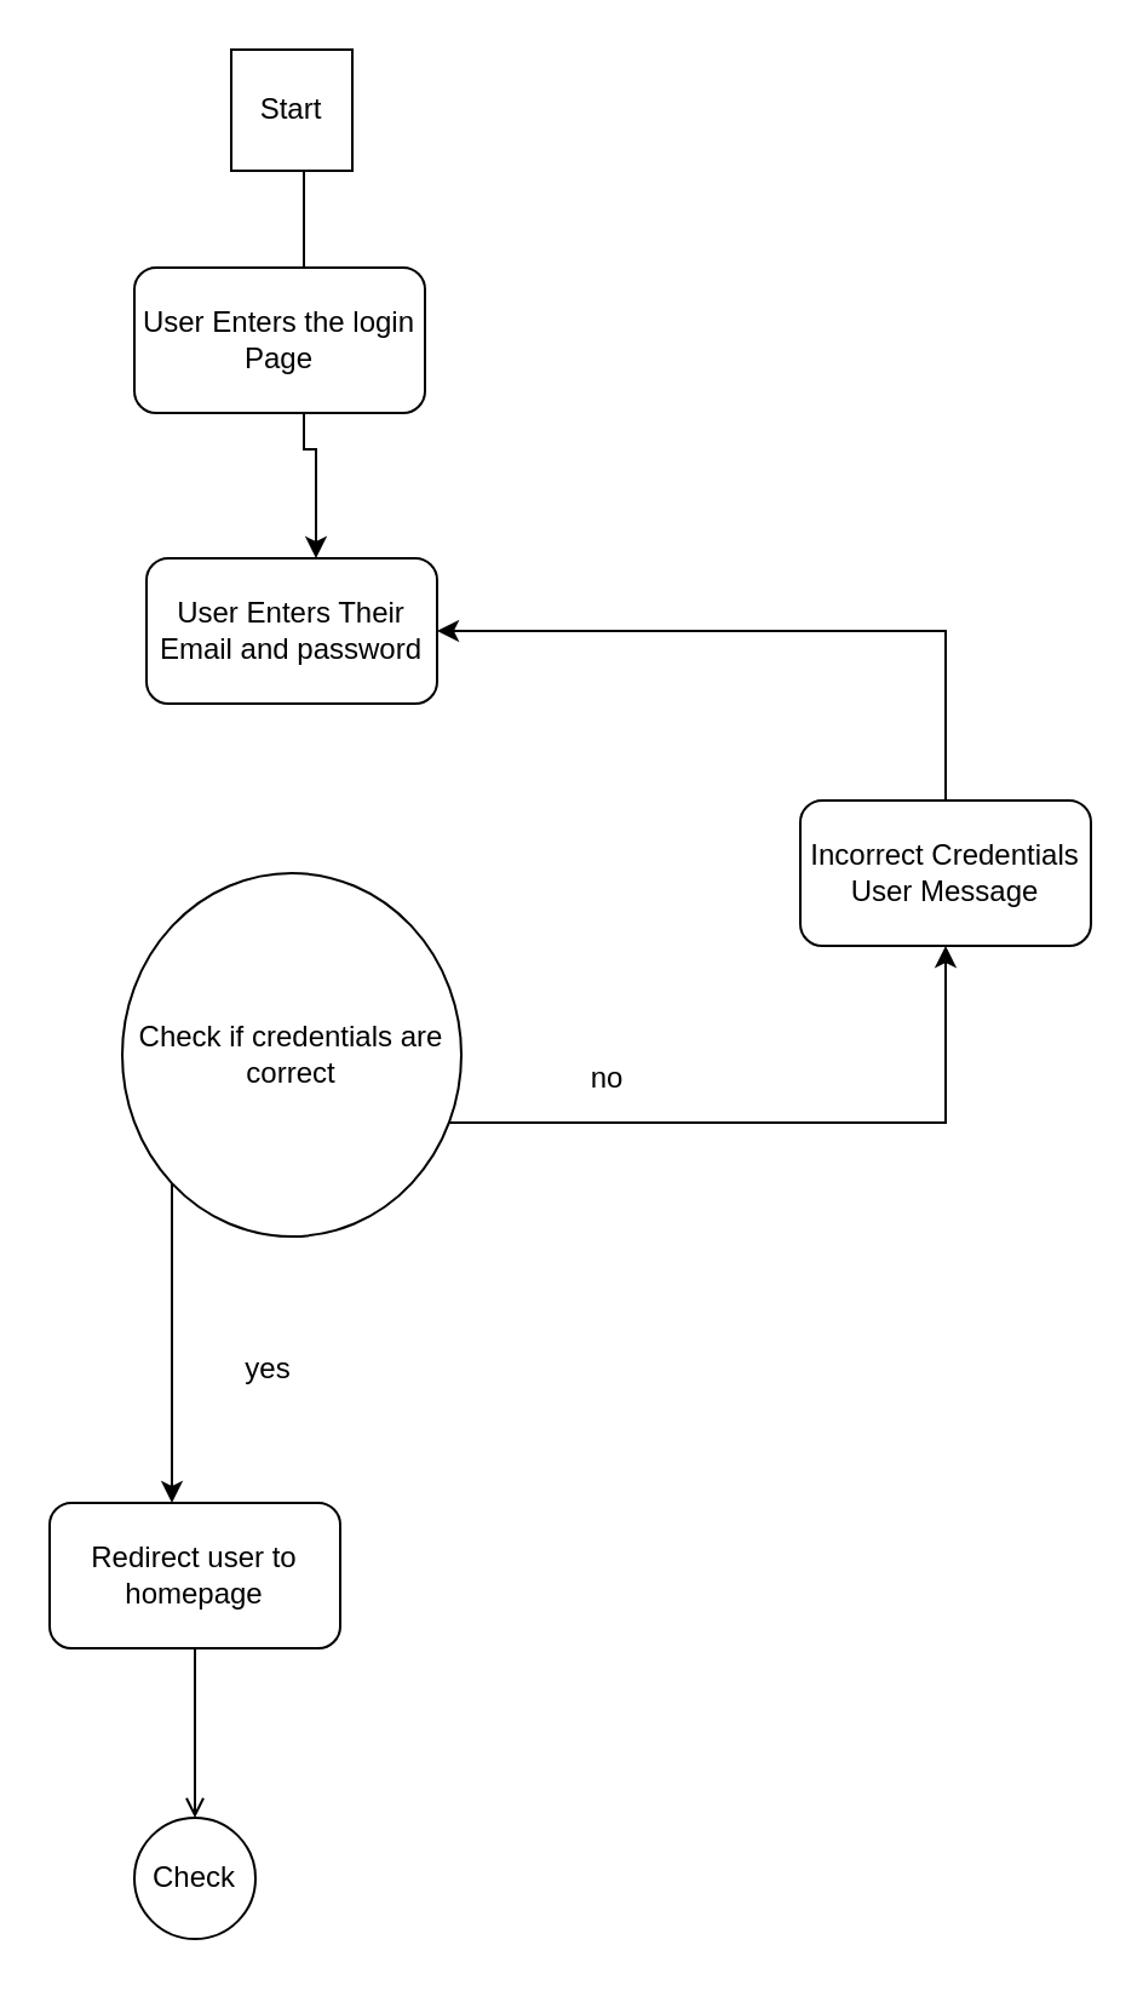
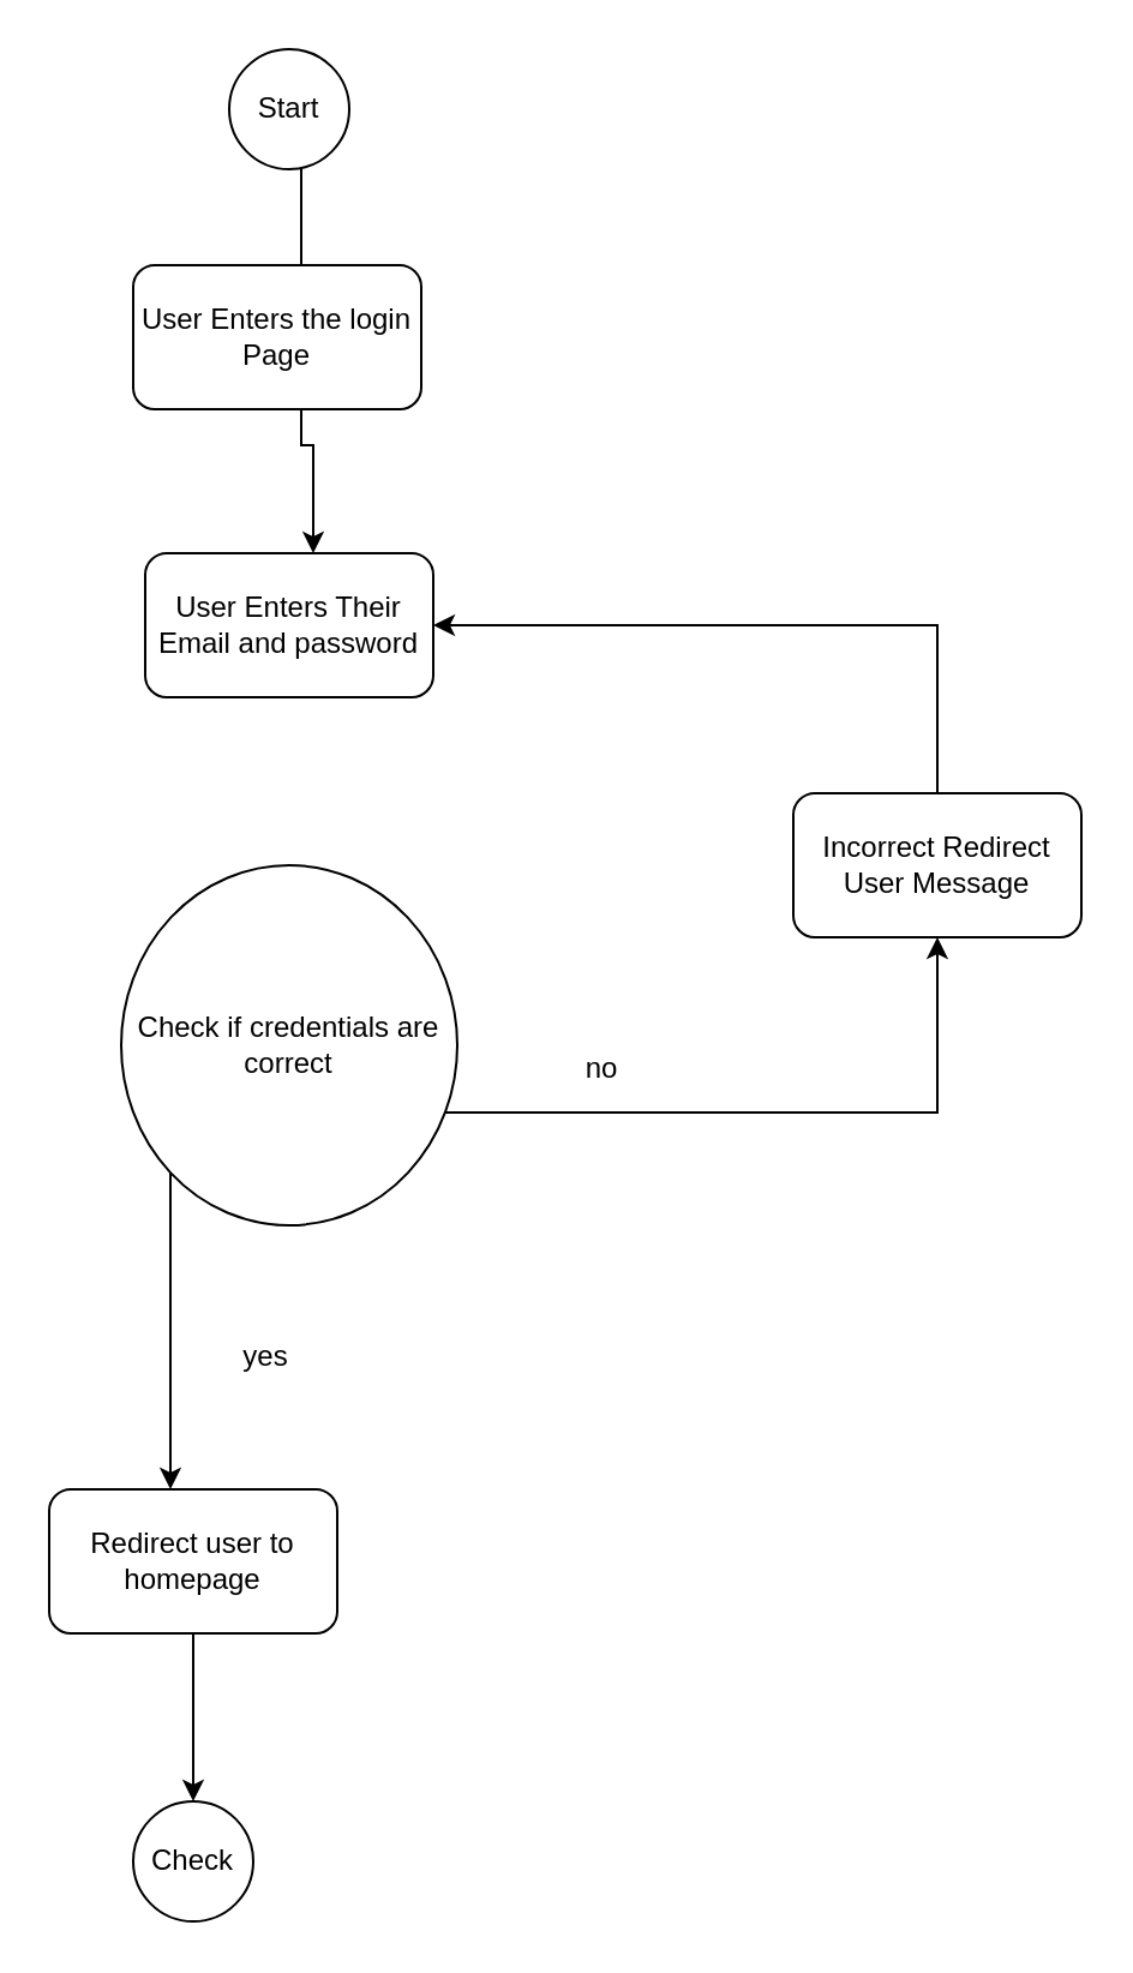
  <mxCell id="0" />
  <mxCell id="1" parent="0" />
  <mxCell id="2" style="edgeStyle=orthogonalEdgeStyle;rounded=0;orthogonalLoop=1;jettySize=auto;html=1;" edge="1" parent="1" source="3" target="4"><mxGeometry relative="1" as="geometry"><Array as="points"><mxPoint x="125" y="185" /><mxPoint x="130" y="185" /></Array></mxGeometry></mxCell>
- <mxCell id="3" value="Start" style="whiteSpace=wrap;html=1;aspect=fixed;flipH=1;flipV=0;rounded=0;" vertex="1" parent="1"><mxGeometry x="95" y="20" width="50" height="50" as="geometry" /></mxCell>
+ <mxCell id="3" value="Start" style="ellipse;whiteSpace=wrap;html=1;aspect=fixed;flipH=1;flipV=0;" vertex="1" parent="1"><mxGeometry x="95" y="20" width="50" height="50" as="geometry" /></mxCell>
  <mxCell id="4" value="User Enters Their Email and password" style="rounded=1;whiteSpace=wrap;html=1;" vertex="1" parent="1"><mxGeometry x="60" y="230" width="120" height="60" as="geometry" /></mxCell>
  <mxCell id="5" style="edgeStyle=orthogonalEdgeStyle;rounded=0;orthogonalLoop=1;jettySize=auto;html=1;exitX=0;exitY=1;exitDx=0;exitDy=0;" edge="1" parent="1" source="7" target="9"><mxGeometry relative="1" as="geometry"><Array as="points"><mxPoint x="85" y="650" /></Array></mxGeometry></mxCell>
  <mxCell id="6" style="edgeStyle=orthogonalEdgeStyle;rounded=0;orthogonalLoop=1;jettySize=auto;html=1;exitX=1;exitY=1;exitDx=0;exitDy=0;" edge="1" parent="1" source="7" target="12"><mxGeometry relative="1" as="geometry"><mxPoint x="330" y="450" as="targetPoint" /><Array as="points"><mxPoint x="390" y="463" /></Array></mxGeometry></mxCell>
  <mxCell id="7" value="Check if credentials are correct" style="ellipse;whiteSpace=wrap;html=1;" vertex="1" parent="1"><mxGeometry x="50" y="360" width="140" height="150" as="geometry" /></mxCell>
- <mxCell id="8" style="edgeStyle=orthogonalEdgeStyle;rounded=0;orthogonalLoop=1;jettySize=auto;html=1;exitX=0.5;exitY=1;exitDx=0;exitDy=0;entryX=0.5;entryY=0;entryDx=0;entryDy=0;endArrow=open;" edge="1" parent="1" source="9" target="14"><mxGeometry relative="1" as="geometry" /></mxCell>
+ <mxCell id="8" style="edgeStyle=orthogonalEdgeStyle;rounded=0;orthogonalLoop=1;jettySize=auto;html=1;exitX=0.5;exitY=1;exitDx=0;exitDy=0;entryX=0.5;entryY=0;entryDx=0;entryDy=0;" edge="1" parent="1" source="9" target="14"><mxGeometry relative="1" as="geometry" /></mxCell>
  <mxCell id="9" value="Redirect user to homepage" style="rounded=1;whiteSpace=wrap;html=1;" vertex="1" parent="1"><mxGeometry x="20" y="620" width="120" height="60" as="geometry" /></mxCell>
  <mxCell id="10" value="yes" style="text;html=1;align=center;verticalAlign=middle;resizable=0;points=[];autosize=1;strokeColor=none;fillColor=none;" vertex="1" parent="1"><mxGeometry x="90" y="550" width="40" height="30" as="geometry" /></mxCell>
  <mxCell id="11" style="edgeStyle=orthogonalEdgeStyle;rounded=0;orthogonalLoop=1;jettySize=auto;html=1;exitX=0.5;exitY=0;exitDx=0;exitDy=0;entryX=1;entryY=0.5;entryDx=0;entryDy=0;" edge="1" parent="1" source="12" target="4"><mxGeometry relative="1" as="geometry" /></mxCell>
- <mxCell id="12" value="Incorrect Credentials User Message" style="rounded=1;whiteSpace=wrap;html=1;" vertex="1" parent="1"><mxGeometry x="330" y="330" width="120" height="60" as="geometry" /></mxCell>
+ <mxCell id="12" value="Incorrect Redirect User Message" style="rounded=1;whiteSpace=wrap;html=1;" vertex="1" parent="1"><mxGeometry x="330" y="330" width="120" height="60" as="geometry" /></mxCell>
  <mxCell id="13" value="no" style="text;html=1;align=center;verticalAlign=middle;resizable=0;points=[];autosize=1;strokeColor=none;fillColor=none;" vertex="1" parent="1"><mxGeometry x="230" y="430" width="40" height="30" as="geometry" /></mxCell>
  <mxCell id="14" value="Check" style="ellipse;whiteSpace=wrap;html=1;aspect=fixed;" vertex="1" parent="1"><mxGeometry x="55" y="750" width="50" height="50" as="geometry" /></mxCell>
  <mxCell id="15" value="User Enters the login Page" style="rounded=1;whiteSpace=wrap;html=1;" vertex="1" parent="1"><mxGeometry x="55" y="110" width="120" height="60" as="geometry" /></mxCell>
